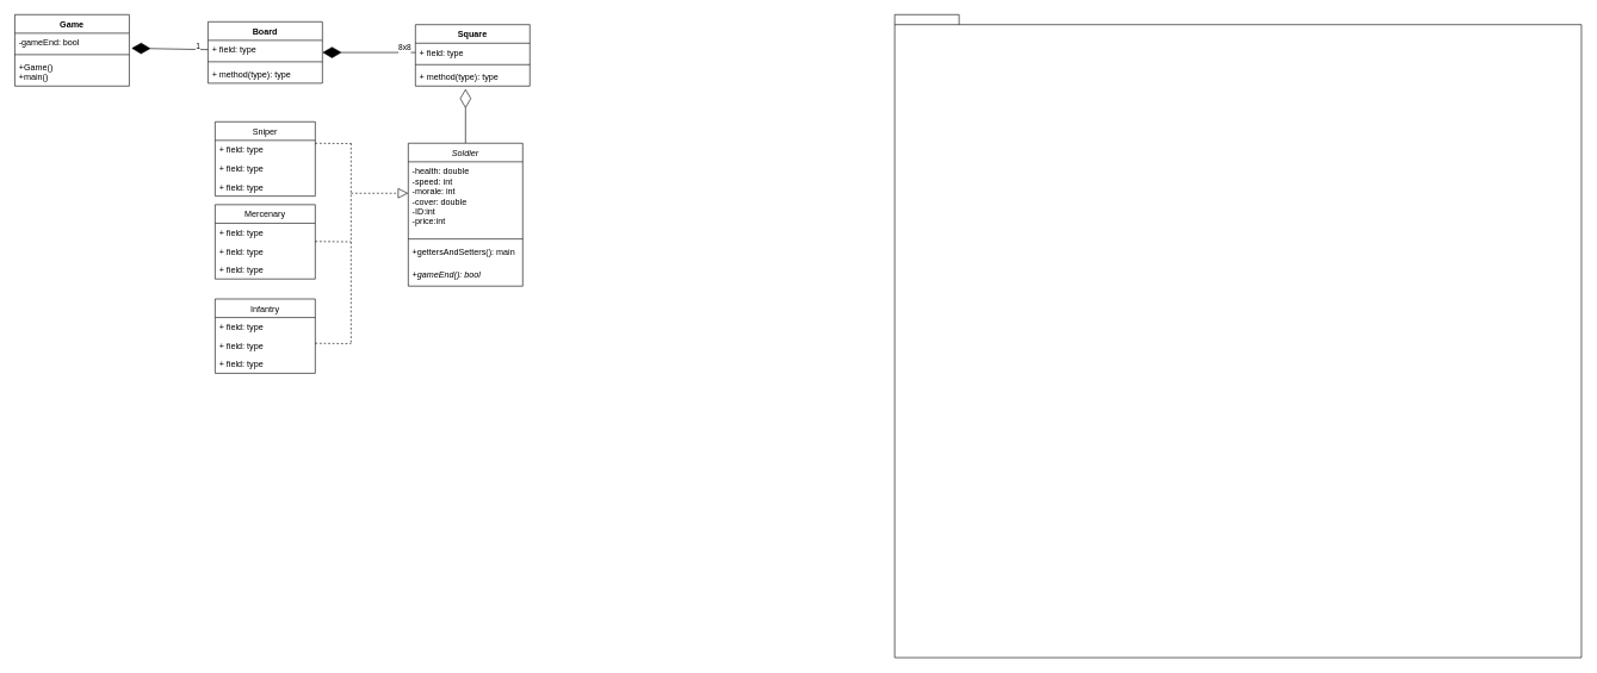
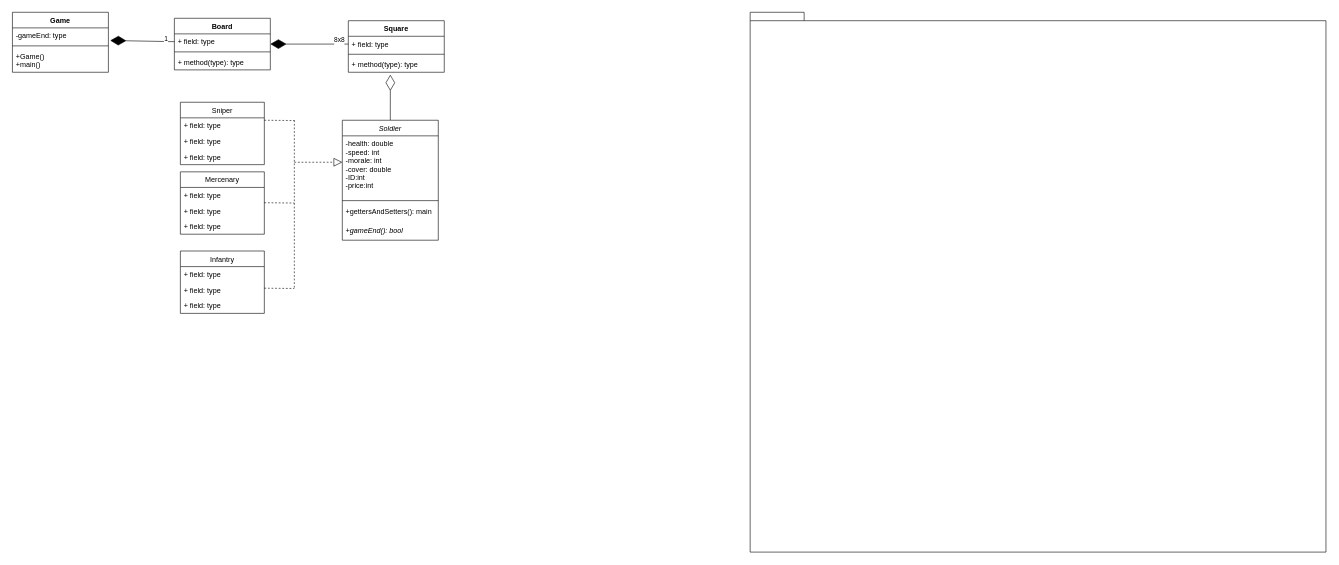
  <mxCell id="0" />
  <mxCell id="1" parent="0" />
  <mxCell id="2" value="&amp;nbsp;" style="shape=folder;fontStyle=1;spacingTop=10;tabWidth=40;tabHeight=14;tabPosition=left;html=1;" vertex="1" parent="1"><mxGeometry x="1250" y="20" width="960" height="900" as="geometry" /></mxCell>
  <mxCell id="3" value="&lt;div&gt;8x8&lt;/div&gt;&lt;div&gt;&lt;br&gt;&lt;/div&gt;" style="endArrow=diamondThin;endFill=1;endSize=24;html=1;entryX=1;entryY=0.5;entryDx=0;entryDy=0;exitX=0;exitY=0.5;exitDx=0;exitDy=0;" edge="1" parent="1" source="14" target="4"><mxGeometry x="-0.767" width="160" relative="1" as="geometry"><mxPoint x="40" y="210" as="sourcePoint" /><mxPoint x="200" y="210" as="targetPoint" /><mxPoint as="offset" /></mxGeometry></mxCell>
  <mxCell id="4" value="Board" style="swimlane;fontStyle=1;align=center;verticalAlign=top;childLayout=stackLayout;horizontal=1;startSize=26;horizontalStack=0;resizeParent=1;resizeParentMax=0;resizeLast=0;collapsible=1;marginBottom=0;" vertex="1" parent="1"><mxGeometry x="290" y="30" width="160" height="86" as="geometry" /></mxCell>
  <mxCell id="5" value="+ field: type" style="text;strokeColor=none;fillColor=none;align=left;verticalAlign=top;spacingLeft=4;spacingRight=4;overflow=hidden;rotatable=0;points=[[0,0.5],[1,0.5]];portConstraint=eastwest;" vertex="1" parent="4"><mxGeometry y="26" width="160" height="26" as="geometry" /></mxCell>
  <mxCell id="6" value="" style="line;strokeWidth=1;fillColor=none;align=left;verticalAlign=middle;spacingTop=-1;spacingLeft=3;spacingRight=3;rotatable=0;labelPosition=right;points=[];portConstraint=eastwest;" vertex="1" parent="4"><mxGeometry y="52" width="160" height="8" as="geometry" /></mxCell>
  <mxCell id="7" value="+ method(type): type" style="text;strokeColor=none;fillColor=none;align=left;verticalAlign=top;spacingLeft=4;spacingRight=4;overflow=hidden;rotatable=0;points=[[0,0.5],[1,0.5]];portConstraint=eastwest;" vertex="1" parent="4"><mxGeometry y="60" width="160" height="26" as="geometry" /></mxCell>
  <mxCell id="8" value="Game" style="swimlane;fontStyle=1;align=center;verticalAlign=top;childLayout=stackLayout;horizontal=1;startSize=26;horizontalStack=0;resizeParent=1;resizeParentMax=0;resizeLast=0;collapsible=1;marginBottom=0;" vertex="1" parent="1"><mxGeometry x="20" y="20" width="160" height="100" as="geometry" /></mxCell>
- <mxCell id="9" value="-gameEnd: bool" style="text;strokeColor=none;fillColor=none;align=left;verticalAlign=top;spacingLeft=4;spacingRight=4;overflow=hidden;rotatable=0;points=[[0,0.5],[1,0.5]];portConstraint=eastwest;" vertex="1" parent="8"><mxGeometry y="26" width="160" height="26" as="geometry" /></mxCell>
+ <mxCell id="9" value="-gameEnd: type" style="text;strokeColor=none;fillColor=none;align=left;verticalAlign=top;spacingLeft=4;spacingRight=4;overflow=hidden;rotatable=0;points=[[0,0.5],[1,0.5]];portConstraint=eastwest;" vertex="1" parent="8"><mxGeometry y="26" width="160" height="26" as="geometry" /></mxCell>
  <mxCell id="10" value="" style="line;strokeWidth=1;fillColor=none;align=left;verticalAlign=middle;spacingTop=-1;spacingLeft=3;spacingRight=3;rotatable=0;labelPosition=right;points=[];portConstraint=eastwest;" vertex="1" parent="8"><mxGeometry y="52" width="160" height="8" as="geometry" /></mxCell>
  <mxCell id="11" value="+Game()&#10;+main()&#10;" style="text;strokeColor=none;fillColor=none;align=left;verticalAlign=top;spacingLeft=4;spacingRight=4;overflow=hidden;rotatable=0;points=[[0,0.5],[1,0.5]];portConstraint=eastwest;" vertex="1" parent="8"><mxGeometry y="60" width="160" height="40" as="geometry" /></mxCell>
  <mxCell id="12" value="" style="endArrow=diamondThin;endFill=0;endSize=24;html=1;exitX=0.5;exitY=0;exitDx=0;exitDy=0;entryX=0.438;entryY=1.154;entryDx=0;entryDy=0;entryPerimeter=0;" edge="1" parent="1" source="17" target="16"><mxGeometry width="160" relative="1" as="geometry"><mxPoint x="400" y="210" as="sourcePoint" /><mxPoint x="560" y="210" as="targetPoint" /></mxGeometry></mxCell>
  <mxCell id="13" value="Square" style="swimlane;fontStyle=1;align=center;verticalAlign=top;childLayout=stackLayout;horizontal=1;startSize=26;horizontalStack=0;resizeParent=1;resizeParentMax=0;resizeLast=0;collapsible=1;marginBottom=0;" vertex="1" parent="1"><mxGeometry x="580" y="34" width="160" height="86" as="geometry" /></mxCell>
  <mxCell id="14" value="+ field: type" style="text;strokeColor=none;fillColor=none;align=left;verticalAlign=top;spacingLeft=4;spacingRight=4;overflow=hidden;rotatable=0;points=[[0,0.5],[1,0.5]];portConstraint=eastwest;" vertex="1" parent="13"><mxGeometry y="26" width="160" height="26" as="geometry" /></mxCell>
  <mxCell id="15" value="" style="line;strokeWidth=1;fillColor=none;align=left;verticalAlign=middle;spacingTop=-1;spacingLeft=3;spacingRight=3;rotatable=0;labelPosition=right;points=[];portConstraint=eastwest;" vertex="1" parent="13"><mxGeometry y="52" width="160" height="8" as="geometry" /></mxCell>
  <mxCell id="16" value="+ method(type): type" style="text;strokeColor=none;fillColor=none;align=left;verticalAlign=top;spacingLeft=4;spacingRight=4;overflow=hidden;rotatable=0;points=[[0,0.5],[1,0.5]];portConstraint=eastwest;" vertex="1" parent="13"><mxGeometry y="60" width="160" height="26" as="geometry" /></mxCell>
  <mxCell id="17" value="Soldier" style="swimlane;fontStyle=2;align=center;verticalAlign=top;childLayout=stackLayout;horizontal=1;startSize=26;horizontalStack=0;resizeParent=1;resizeParentMax=0;resizeLast=0;collapsible=1;marginBottom=0;" vertex="1" parent="1"><mxGeometry x="570" y="200" width="160" height="200" as="geometry" /></mxCell>
  <mxCell id="18" value="-health: double&#10;-speed: int&#10;-morale: int&#10;-cover: double&#10;-ID:int&#10;-price:int&#10;" style="text;strokeColor=none;fillColor=none;align=left;verticalAlign=top;spacingLeft=4;spacingRight=4;overflow=hidden;rotatable=0;points=[[0,0.5],[1,0.5]];portConstraint=eastwest;" vertex="1" parent="17"><mxGeometry y="26" width="160" height="104" as="geometry" /></mxCell>
  <mxCell id="19" value="" style="line;strokeWidth=1;fillColor=none;align=left;verticalAlign=middle;spacingTop=-1;spacingLeft=3;spacingRight=3;rotatable=0;labelPosition=right;points=[];portConstraint=eastwest;" vertex="1" parent="17"><mxGeometry y="130" width="160" height="8" as="geometry" /></mxCell>
  <mxCell id="20" value="+gettersAndSetters(): main&#10;" style="text;strokeColor=none;fillColor=none;align=left;verticalAlign=top;spacingLeft=4;spacingRight=4;overflow=hidden;rotatable=0;points=[[0,0.5],[1,0.5]];portConstraint=eastwest;fontStyle=0" vertex="1" parent="17"><mxGeometry y="138" width="160" height="32" as="geometry" /></mxCell>
  <mxCell id="21" value="+gameEnd(): bool&#10;" style="text;strokeColor=none;fillColor=none;align=left;verticalAlign=top;spacingLeft=4;spacingRight=4;overflow=hidden;rotatable=0;points=[[0,0.5],[1,0.5]];portConstraint=eastwest;fontStyle=2" vertex="1" parent="17"><mxGeometry y="170" width="160" height="30" as="geometry" /></mxCell>
  <mxCell id="22" value="" style="endArrow=diamondThin;endFill=1;endSize=24;html=1;entryX=1.019;entryY=0.808;entryDx=0;entryDy=0;entryPerimeter=0;exitX=0;exitY=0.5;exitDx=0;exitDy=0;" edge="1" parent="1" source="5" target="9"><mxGeometry width="160" relative="1" as="geometry"><mxPoint x="410" y="370" as="sourcePoint" /><mxPoint x="570" y="370" as="targetPoint" /></mxGeometry></mxCell>
  <mxCell id="23" value="1" style="edgeLabel;html=1;align=center;verticalAlign=middle;resizable=0;points=[];" vertex="1" connectable="0" parent="22"><mxGeometry x="-0.718" y="-4" relative="1" as="geometry"><mxPoint as="offset" /></mxGeometry></mxCell>
  <mxCell id="24" value="" style="endArrow=block;dashed=1;endFill=0;endSize=12;html=1;" edge="1" parent="1"><mxGeometry width="160" relative="1" as="geometry"><mxPoint x="490" y="270" as="sourcePoint" /><mxPoint x="570" y="270" as="targetPoint" /></mxGeometry></mxCell>
  <mxCell id="25" value="Mercenary" style="swimlane;fontStyle=0;childLayout=stackLayout;horizontal=1;startSize=26;fillColor=none;horizontalStack=0;resizeParent=1;resizeParentMax=0;resizeLast=0;collapsible=1;marginBottom=0;" vertex="1" parent="1"><mxGeometry x="300" y="286" width="140" height="104" as="geometry" /></mxCell>
  <mxCell id="26" value="+ field: type" style="text;strokeColor=none;fillColor=none;align=left;verticalAlign=top;spacingLeft=4;spacingRight=4;overflow=hidden;rotatable=0;points=[[0,0.5],[1,0.5]];portConstraint=eastwest;" vertex="1" parent="25"><mxGeometry y="26" width="140" height="26" as="geometry" /></mxCell>
  <mxCell id="27" value="+ field: type" style="text;strokeColor=none;fillColor=none;align=left;verticalAlign=top;spacingLeft=4;spacingRight=4;overflow=hidden;rotatable=0;points=[[0,0.5],[1,0.5]];portConstraint=eastwest;" vertex="1" parent="25"><mxGeometry y="52" width="140" height="26" as="geometry" /></mxCell>
  <mxCell id="28" value="+ field: type" style="text;strokeColor=none;fillColor=none;align=left;verticalAlign=top;spacingLeft=4;spacingRight=4;overflow=hidden;rotatable=0;points=[[0,0.5],[1,0.5]];portConstraint=eastwest;" vertex="1" parent="25"><mxGeometry y="78" width="140" height="26" as="geometry" /></mxCell>
  <mxCell id="29" value="Sniper" style="swimlane;fontStyle=0;childLayout=stackLayout;horizontal=1;startSize=26;fillColor=none;horizontalStack=0;resizeParent=1;resizeParentMax=0;resizeLast=0;collapsible=1;marginBottom=0;" vertex="1" parent="1"><mxGeometry x="300" y="170" width="140" height="104" as="geometry" /></mxCell>
  <mxCell id="30" value="+ field: type" style="text;strokeColor=none;fillColor=none;align=left;verticalAlign=top;spacingLeft=4;spacingRight=4;overflow=hidden;rotatable=0;points=[[0,0.5],[1,0.5]];portConstraint=eastwest;" vertex="1" parent="29"><mxGeometry y="26" width="140" height="26" as="geometry" /></mxCell>
  <mxCell id="31" value="+ field: type" style="text;strokeColor=none;fillColor=none;align=left;verticalAlign=top;spacingLeft=4;spacingRight=4;overflow=hidden;rotatable=0;points=[[0,0.5],[1,0.5]];portConstraint=eastwest;" vertex="1" parent="29"><mxGeometry y="52" width="140" height="26" as="geometry" /></mxCell>
  <mxCell id="32" value="+ field: type" style="text;strokeColor=none;fillColor=none;align=left;verticalAlign=top;spacingLeft=4;spacingRight=4;overflow=hidden;rotatable=0;points=[[0,0.5],[1,0.5]];portConstraint=eastwest;" vertex="1" parent="29"><mxGeometry y="78" width="140" height="26" as="geometry" /></mxCell>
  <mxCell id="33" value="Infantry" style="swimlane;fontStyle=0;childLayout=stackLayout;horizontal=1;startSize=26;fillColor=none;horizontalStack=0;resizeParent=1;resizeParentMax=0;resizeLast=0;collapsible=1;marginBottom=0;" vertex="1" parent="1"><mxGeometry x="300" y="418" width="140" height="104" as="geometry" /></mxCell>
  <mxCell id="34" value="+ field: type" style="text;strokeColor=none;fillColor=none;align=left;verticalAlign=top;spacingLeft=4;spacingRight=4;overflow=hidden;rotatable=0;points=[[0,0.5],[1,0.5]];portConstraint=eastwest;" vertex="1" parent="33"><mxGeometry y="26" width="140" height="26" as="geometry" /></mxCell>
  <mxCell id="35" value="+ field: type" style="text;strokeColor=none;fillColor=none;align=left;verticalAlign=top;spacingLeft=4;spacingRight=4;overflow=hidden;rotatable=0;points=[[0,0.5],[1,0.5]];portConstraint=eastwest;" vertex="1" parent="33"><mxGeometry y="52" width="140" height="26" as="geometry" /></mxCell>
  <mxCell id="36" value="+ field: type" style="text;strokeColor=none;fillColor=none;align=left;verticalAlign=top;spacingLeft=4;spacingRight=4;overflow=hidden;rotatable=0;points=[[0,0.5],[1,0.5]];portConstraint=eastwest;" vertex="1" parent="33"><mxGeometry y="78" width="140" height="26" as="geometry" /></mxCell>
  <mxCell id="37" value="" style="endArrow=none;dashed=1;endFill=0;endSize=12;html=1;" edge="1" parent="1"><mxGeometry width="160" relative="1" as="geometry"><mxPoint x="490" y="200" as="sourcePoint" /><mxPoint x="490" y="480" as="targetPoint" /></mxGeometry></mxCell>
  <mxCell id="38" value="" style="endArrow=none;dashed=1;endFill=0;endSize=12;html=1;" edge="1" parent="1"><mxGeometry width="160" relative="1" as="geometry"><mxPoint x="440" y="480" as="sourcePoint" /><mxPoint x="490" y="480.5" as="targetPoint" /></mxGeometry></mxCell>
  <mxCell id="39" value="" style="endArrow=none;dashed=1;endFill=0;endSize=12;html=1;" edge="1" parent="1"><mxGeometry width="160" relative="1" as="geometry"><mxPoint x="440" y="337.5" as="sourcePoint" /><mxPoint x="490" y="338" as="targetPoint" /></mxGeometry></mxCell>
  <mxCell id="40" value="" style="endArrow=none;dashed=1;endFill=0;endSize=12;html=1;" edge="1" parent="1"><mxGeometry width="160" relative="1" as="geometry"><mxPoint x="440" y="200" as="sourcePoint" /><mxPoint x="490" y="200.5" as="targetPoint" /></mxGeometry></mxCell>
